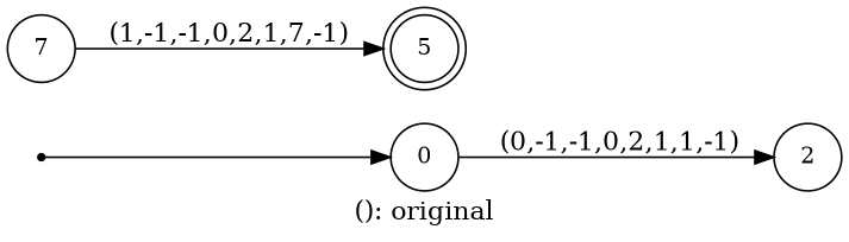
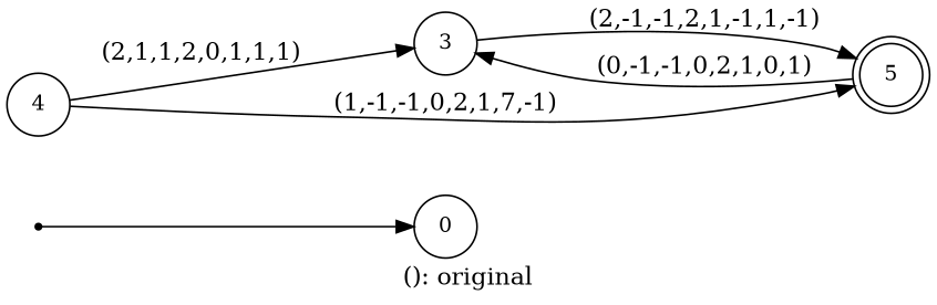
  digraph {
    label="(): original"
    rankdir=LR
    node [fontsize=12 shape=circle]
    n1 [label=0]
-   n2 [label=2]
+   n3 [label=3]
    n4 [label=5 shape=doublecircle]
-   n5 [label=7]
+   n5 [label=4]
    n6 [label=5 shape=point]
-   n1 -> n2 [label="(0,-1,-1,0,2,1,1,-1)"]
+   n3 -> n4 [label="(2,-1,-1,2,1,-1,1,-1)"]
+   n4 -> n3 [label="(0,-1,-1,0,2,1,0,1)"]
+   n5 -> n3 [label="(2,1,1,2,0,1,1,1)"]
    n5 -> n4 [label="(1,-1,-1,0,2,1,7,-1)"]
    n6 -> n1
  }
